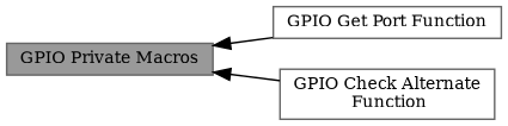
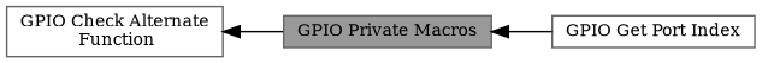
  digraph {
    fontname="DejaVu Serif"
    rankdir=LR
    node [color=grey40 fillcolor=white fontname="DejaVu Serif" fontsize=10 shape=box style=filled]
    edge [dir=back fontname="DejaVu Serif" fontsize=10 labelfontname=Helvetica labelfontsize=10 shape=plaintext style=solid]
    n1 [color=gray40 fillcolor=grey60 fontcolor=black height=0.2 label="GPIO Private Macros" width=0.4]
-   n2 [height=0.2 label="GPIO Get Port Function" width=0.4]
+   n2 [height=0.2 label="GPIO Get Port Index" width=0.4]
    n3 [height=0.2 label="GPIO Check Alternate\l Function" width=0.4]
    n1 -> n2
-   n1 -> n3
+   n3 -> n1
  }
